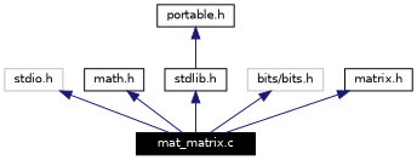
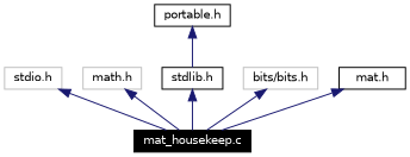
  digraph {
    node [color=black fontname=Helvetica fontsize=10 shape=box]
    edge [color=midnightblue dir=back fontname=Helvetica fontsize=10 style=solid]
-   n1 [fontcolor=white height=0.2 label="mat_matrix.c" style=filled width=0.4]
+   n1 [fontcolor=white height=0.2 label="mat_housekeep.c" style=filled width=0.4]
    n2 [color=grey75 height=0.2 label="stdio.h" width=0.4]
-   n3 [height=0.2 label="math.h" width=0.4]
+   n3 [color=grey75 height=0.2 label="math.h" width=0.4]
    n4 [height=0.2 label="stdlib.h" width=0.4]
    n5 [color=grey75 height=0.2 label="bits/bits.h" width=0.4]
    n6 [height=0.2 label="portable.h" width=0.4]
-   n7 [height=0.2 label="matrix.h" width=0.4]
+   n7 [height=0.2 label="mat.h" width=0.4]
    n2 -> n1
    n3 -> n1
    n4 -> n1
    n5 -> n1
    n6 -> n4
    n7 -> n1
  }
